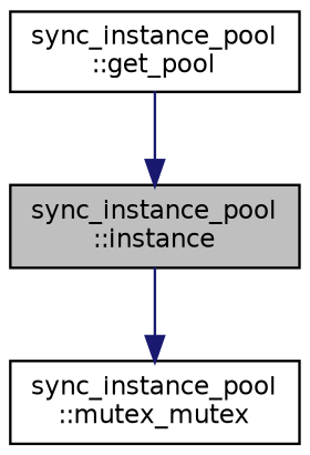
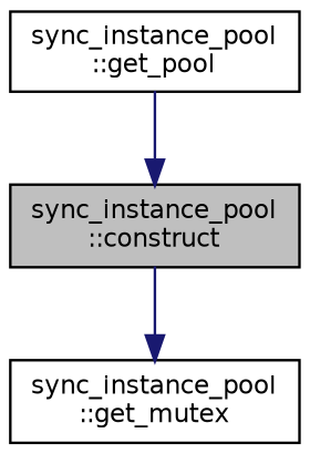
  digraph {
    fontname="DejaVu Sans"
    rankdir=TB
    node [color=black fillcolor=white fontname="DejaVu Sans" fontsize=10 shape=record style=filled]
    edge [color=midnightblue fontname="DejaVu Sans" fontsize=10 labelfontname=Helvetica labelfontsize=10 style=solid]
-   n1 [fillcolor=grey75 fontcolor=black height=0.2 label="sync_instance_pool\l::instance" width=0.4]
-   n2 [height=0.2 label="sync_instance_pool\l::mutex_mutex" width=0.4]
+   n1 [fillcolor=grey75 fontcolor=black height=0.2 label="sync_instance_pool\l::construct" width=0.4]
+   n2 [height=0.2 label="sync_instance_pool\l::get_mutex" width=0.4]
    n3 [height=0.2 label="sync_instance_pool\l::get_pool" width=0.4]
    n1 -> n2
    n3 -> n1
  }
